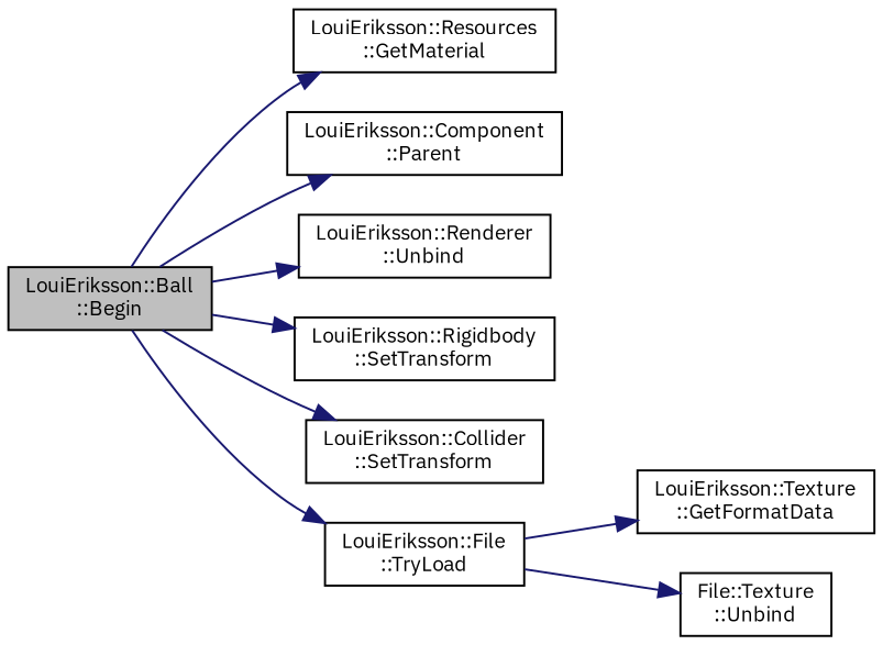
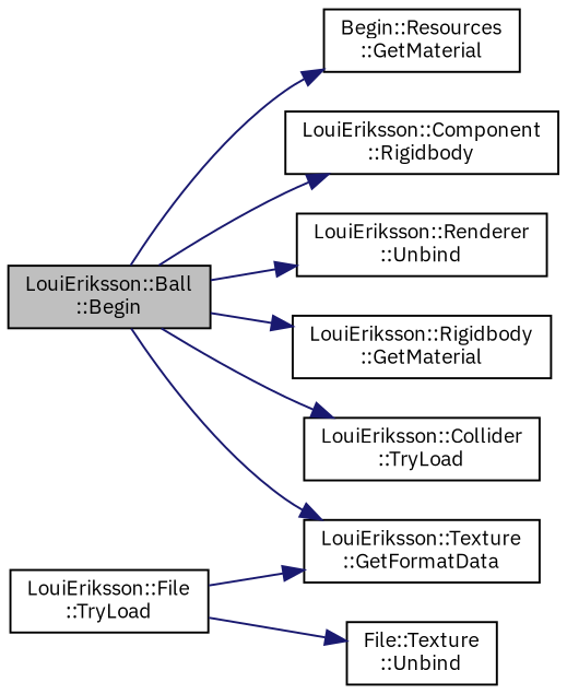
  digraph {
    fontname="IBM Plex Sans"
    rankdir=LR
    node [color=black fillcolor=white fontname="IBM Plex Sans" fontsize=10 shape=record style=filled]
    edge [color=midnightblue fontname="IBM Plex Sans" fontsize=10 labelfontname=Helvetica labelfontsize=10 style=solid]
    n1 [fillcolor=grey75 fontcolor=black height=0.2 label="LouiEriksson::Ball\l::Begin" width=0.4]
-   n2 [height=0.2 label="LouiEriksson::Resources\l::GetMaterial" width=0.4]
-   n3 [height=0.2 label="LouiEriksson::Component\l::Parent" width=0.4]
+   n2 [height=0.2 label="Begin::Resources\l::GetMaterial" width=0.4]
+   n3 [height=0.2 label="LouiEriksson::Component\l::Rigidbody" width=0.4]
    n4 [height=0.2 label="LouiEriksson::Renderer\l::Unbind" width=0.4]
-   n5 [height=0.2 label="LouiEriksson::Rigidbody\l::SetTransform" width=0.4]
-   n6 [height=0.2 label="LouiEriksson::Collider\l::SetTransform" width=0.4]
+   n5 [height=0.2 label="LouiEriksson::Rigidbody\l::GetMaterial" width=0.4]
+   n6 [height=0.2 label="LouiEriksson::Collider\l::TryLoad" width=0.4]
    n7 [height=0.2 label="LouiEriksson::File\l::TryLoad" width=0.4]
    n8 [height=0.2 label="LouiEriksson::Texture\l::GetFormatData" width=0.4]
    n9 [height=0.2 label="File::Texture\l::Unbind" width=0.4]
    n1 -> n2
    n1 -> n3
    n1 -> n4
    n1 -> n5
    n1 -> n6
-   n1 -> n7
+   n1 -> n8
    n7 -> n8
    n7 -> n9
  }
